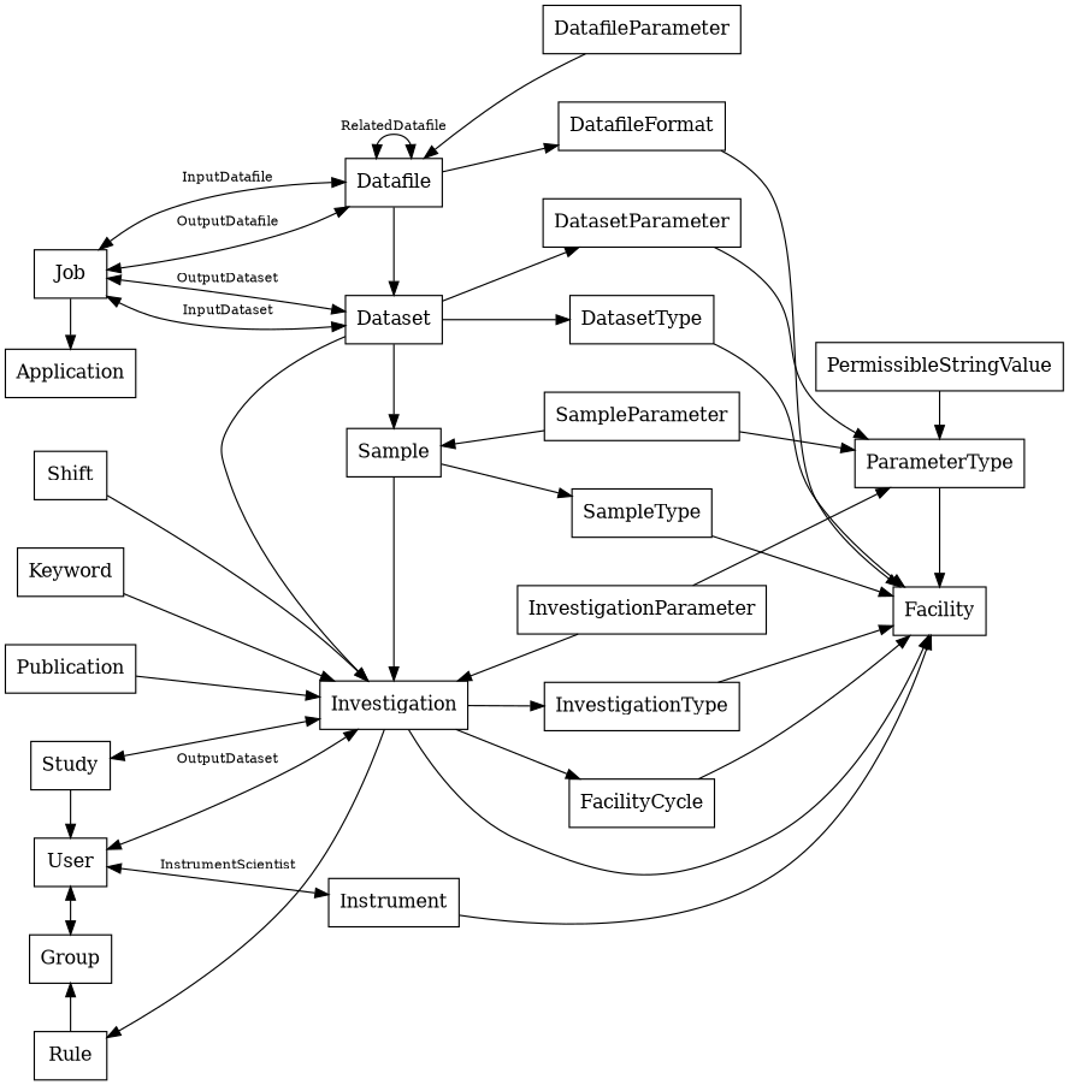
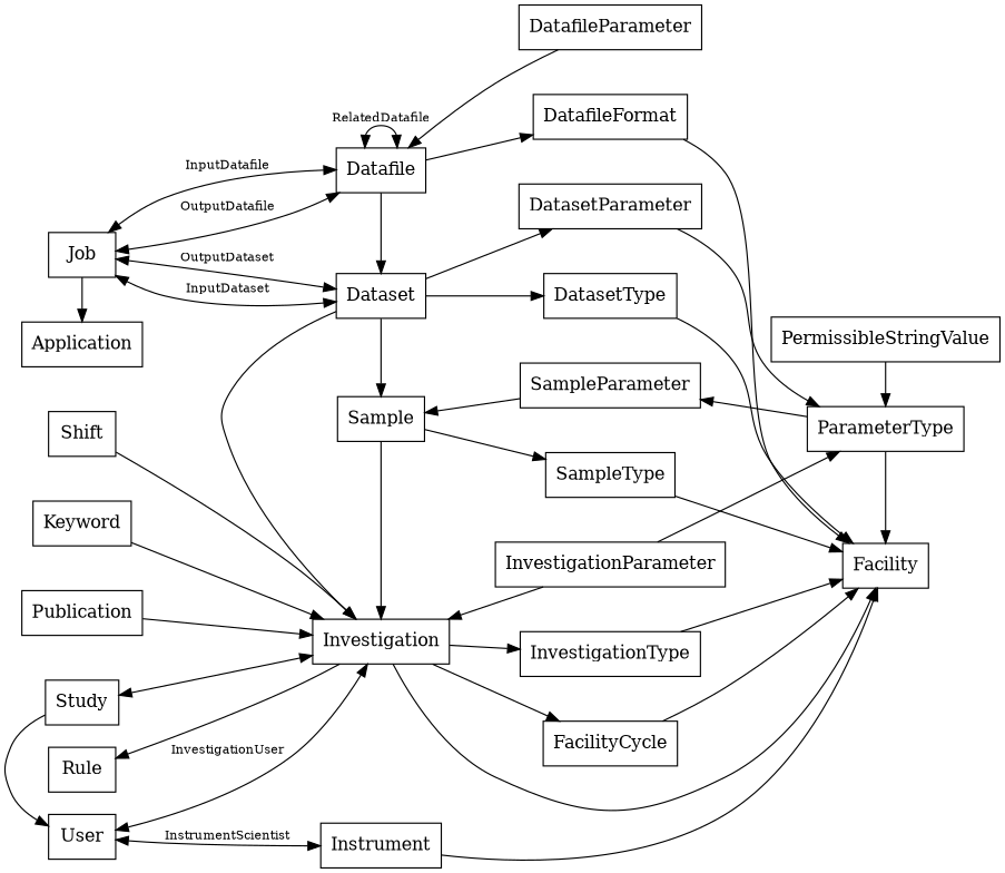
  digraph {
    rankdir=LR
    node [shape=box]
    edge [fontsize=10]
    Job
    Application
    Shift
    Keyword
    Publication
    Study
    User
-   Group
    Rule
    Datafile
    Dataset
    Sample
    Investigation
    Instrument
    DatafileParameter
    DatafileFormat
    DatasetParameter
    DatasetType
    SampleParameter
    SampleType
    InvestigationParameter
    InvestigationType
    FacilityCycle
    PermissibleStringValue
    ParameterType
    Facility
    subgraph sub_1 {
      rank=same
      Job
      Application
      Shift
      Keyword
      Publication
      Study
      User
-     Group
      Rule
    }
    subgraph sub_2 {
      rank=same
      Datafile
      Dataset
      Sample
      Investigation
      Instrument
    }
    subgraph sub_3 {
      rank=same
      DatafileParameter
      DatafileFormat
      DatasetParameter
      DatasetType
      SampleParameter
      SampleType
      InvestigationParameter
      InvestigationType
      FacilityCycle
    }
    subgraph sub_4 {
      rank=same
      PermissibleStringValue
      ParameterType
      Facility
    }
    Job -> Application
    Job -> Datafile [dir=both label=InputDatafile]
    Job -> Datafile [dir=both label=OutputDatafile]
    Job -> Dataset [dir=both label=InputDataset]
    Job -> Dataset [dir=both label=OutputDataset]
    Application -> Shift [style=invis]
    Shift -> Keyword [style=invis]
    Shift -> Investigation
    Keyword -> Publication [style=invis]
    Keyword -> Investigation
    Publication -> Study [style=invis]
    Publication -> Investigation
    Study -> User
    Study -> Investigation [dir=both]
-   User -> Group [dir=both]
-   User -> Investigation [dir=both label=OutputDataset]
+   User -> Investigation [dir=both label=InvestigationUser]
    User -> Instrument [dir=both label=InstrumentScientist]
-   Group -> Rule [dir=back]
    Datafile -> Datafile [dir=both label=RelatedDatafile]
    Datafile -> Dataset
    Datafile -> DatafileParameter [dir=back]
    Datafile -> DatafileFormat
    Dataset -> Sample
    Dataset -> Investigation
    Dataset -> DatasetType
    Sample -> Investigation
    Sample -> SampleParameter [dir=back]
    Sample -> SampleType
    Investigation -> Rule
    Investigation -> InvestigationParameter [dir=back]
    Investigation -> InvestigationType
    Investigation -> FacilityCycle
    Investigation -> Facility
    Instrument -> Facility
    DatafileParameter -> DatafileFormat [style=invis]
    DatafileFormat -> DatasetParameter [style=invis]
    DatafileFormat -> Facility
    DatasetParameter -> Dataset [dir=back]
    DatasetParameter -> DatasetType [style=invis]
    DatasetParameter -> ParameterType
    DatasetType -> SampleParameter [style=invis]
    DatasetType -> Facility
    SampleParameter -> SampleType [style=invis]
-   SampleParameter -> ParameterType
+   ParameterType -> SampleParameter
    SampleType -> InvestigationParameter [style=invis]
    SampleType -> Facility
    InvestigationParameter -> InvestigationType [style=invis]
    InvestigationParameter -> ParameterType
    InvestigationType -> FacilityCycle [style=invis]
    InvestigationType -> Facility
    FacilityCycle -> Facility
    PermissibleStringValue -> ParameterType
    ParameterType -> Facility
  }
